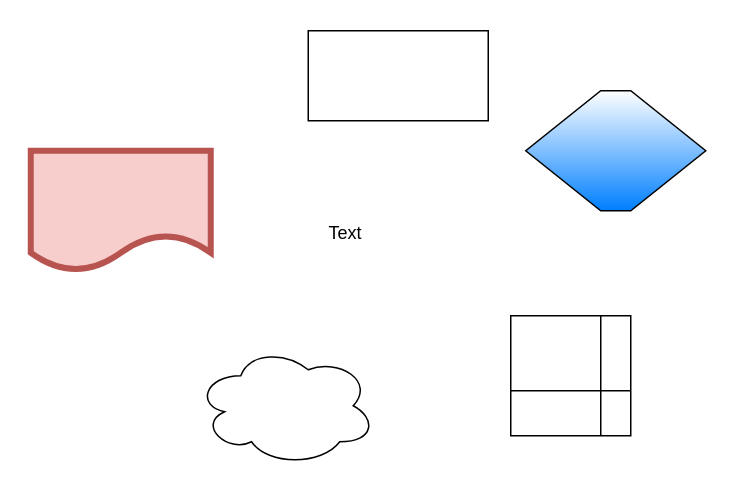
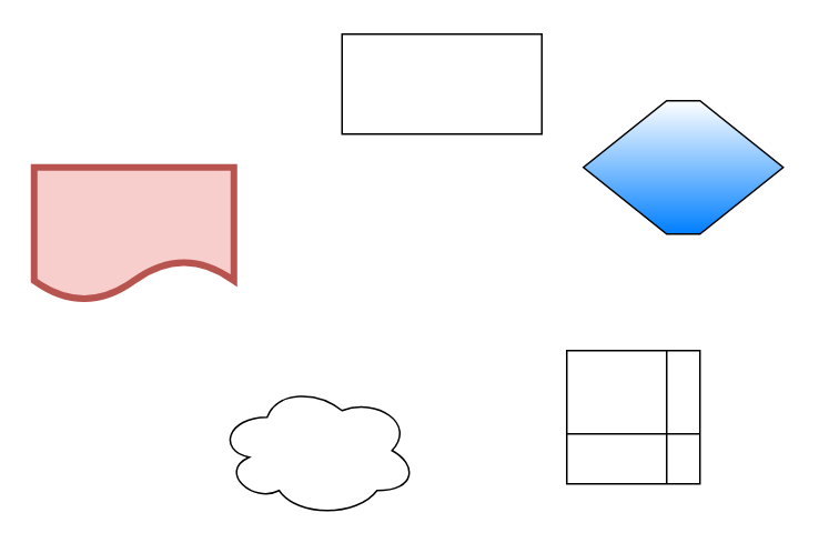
  <mxCell id="0" />
  <mxCell id="1" parent="0" />
  <mxCell id="2" value="" style="rounded=0;whiteSpace=wrap;html=1;" vertex="1" parent="1"><mxGeometry x="205" y="20" width="120" height="60" as="geometry" /></mxCell>
  <mxCell id="3" value="" style="shape=document;whiteSpace=wrap;html=1;boundedLbl=1;fillColor=#f8cecc;strokeColor=#b85450;strokeWidth=4;" vertex="1" parent="1"><mxGeometry x="20" y="100" width="120" height="80" as="geometry" /></mxCell>
- <mxCell id="4" value="Text" style="text;html=1;align=center;verticalAlign=middle;whiteSpace=wrap;rounded=0;" vertex="1" parent="1"><mxGeometry x="200" y="140" width="60" height="30" as="geometry" /></mxCell>
  <mxCell id="5" value="" style="shape=internalStorage;whiteSpace=wrap;html=1;backgroundOutline=1;dx=60;dy=50;gradientColor=none;" vertex="1" parent="1"><mxGeometry x="340" y="210" width="80" height="80" as="geometry" /></mxCell>
  <mxCell id="6" value="" style="ellipse;shape=cloud;whiteSpace=wrap;html=1;" vertex="1" parent="1"><mxGeometry x="130" y="230" width="120" height="80" as="geometry" /></mxCell>
  <mxCell id="7" value="" style="shape=hexagon;perimeter=hexagonPerimeter2;whiteSpace=wrap;html=1;fixedSize=1;size=50;gradientColor=#007FFF;" vertex="1" parent="1"><mxGeometry x="350" y="60" width="120" height="80" as="geometry" /></mxCell>
